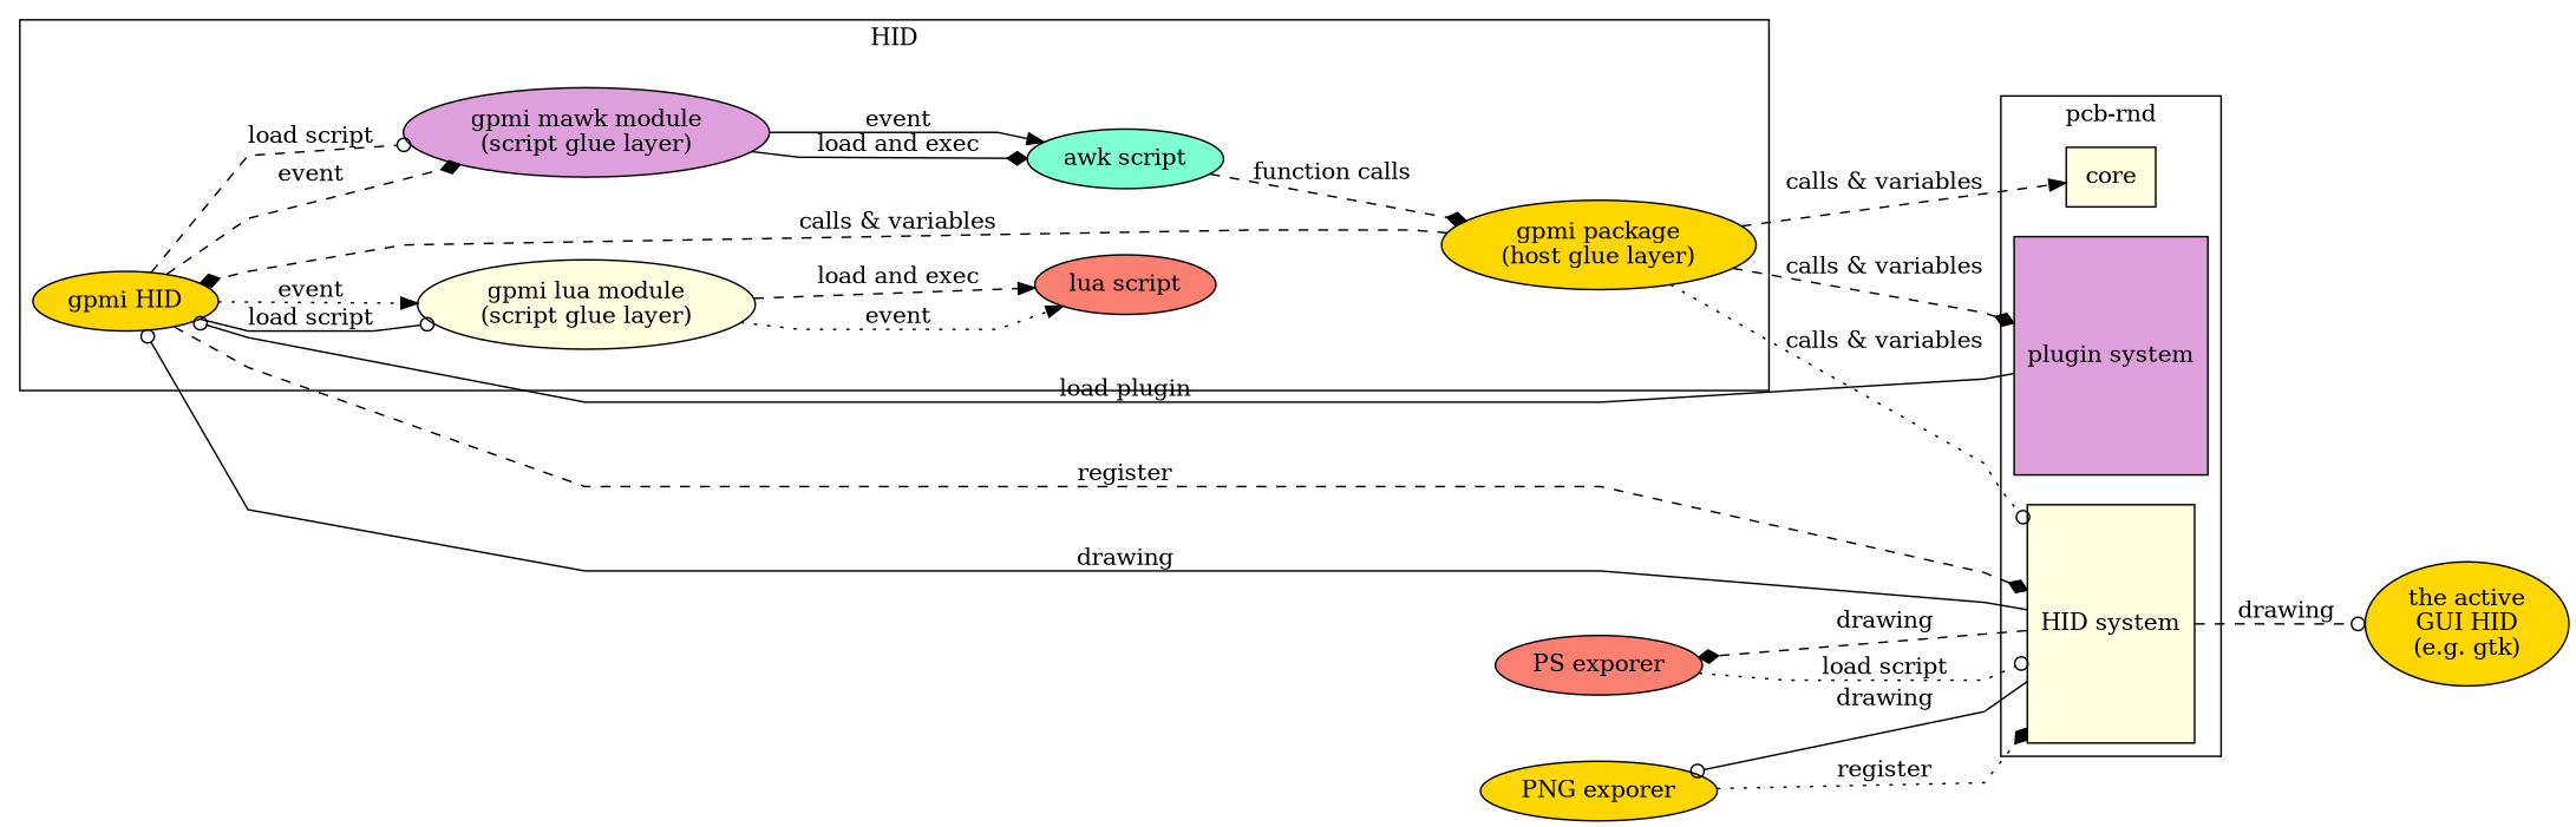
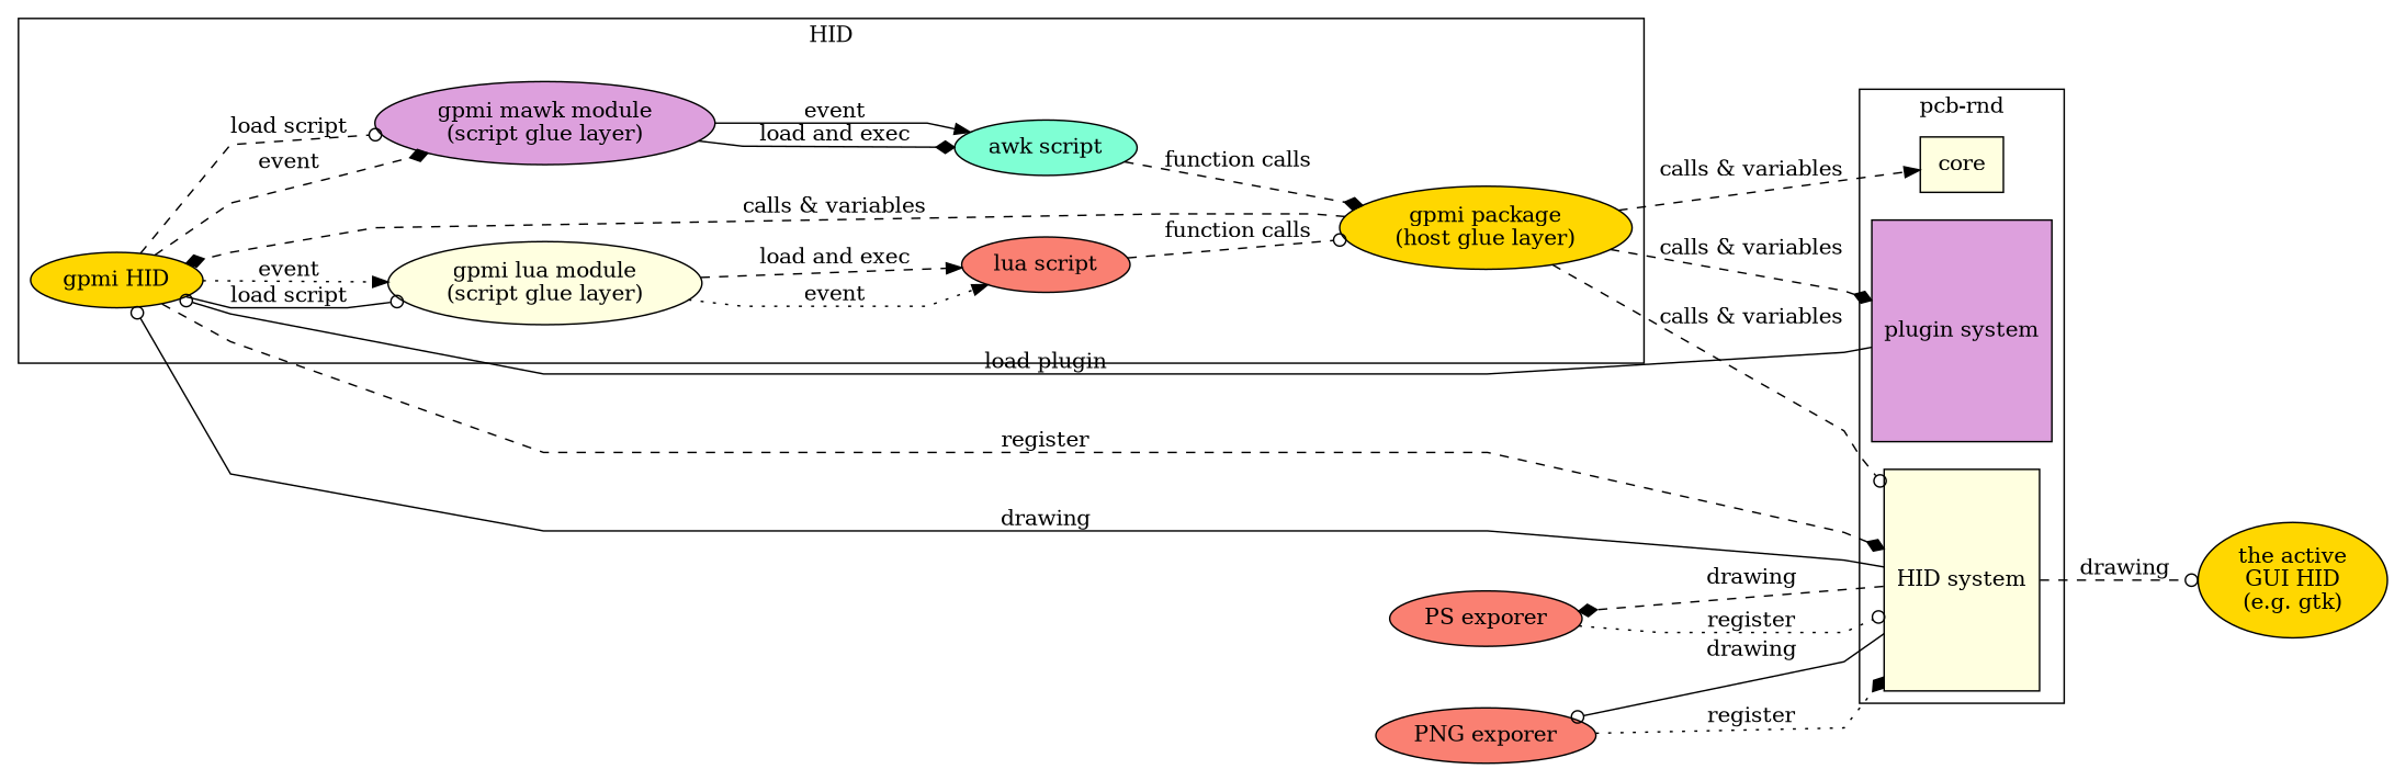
  digraph {
    rankdir=LR
    splines=polyline
    node [fillcolor=gold style=filled]
    edge [arrowhead=odot style=dashed]
    n1 [fillcolor=lightyellow label=core shape=box]
    n2 [fillcolor=lightyellow height=2 label="HID system" shape=box]
    n3 [fillcolor=plum height=2 label="plugin system" shape=box]
    n4 [label="gpmi HID"]
    n5 [label="gpmi package\n(host glue layer)"]
    n6 [fillcolor=lightyellow label="gpmi lua module\n(script glue layer)"]
    n7 [fillcolor=salmon label="lua script"]
    n8 [fillcolor=plum label="gpmi mawk module\n(script glue layer)"]
    n9 [fillcolor=aquamarine label="awk script"]
    n10 [label="the active\nGUI HID\n(e.g. gtk)"]
    n11 [fillcolor=salmon label="PS exporer"]
-   n12 [label="PNG exporer"]
+   n12 [fillcolor=salmon label="PNG exporer"]
    subgraph cluster_1 {
      label="pcb-rnd"
      n1
      n2
      n3
    }
    subgraph cluster_2 {
      label=HID
      n4
      n5
      n6
      n7
      n8
      n9
    }
    n2 -> n4 [label=drawing style=solid]
    n2 -> n10 [label=drawing]
    n2 -> n11 [arrowhead=diamond label=drawing]
    n2 -> n12 [label=drawing style=solid]
    n3 -> n4 [label="load plugin" style=solid]
    n4 -> n2 [arrowhead=diamond label=register]
    n4 -> n6 [label="load script" style=solid]
    n4 -> n6 [arrowhead=normal label=event style=dotted]
    n4 -> n8 [label="load script"]
    n4 -> n8 [arrowhead=diamond label=event]
    n5 -> n1 [arrowhead=normal label="calls & variables"]
-   n5 -> n2 [label="calls & variables" style=dotted]
+   n5 -> n2 [label="calls & variables"]
    n5 -> n3 [arrowhead=diamond label="calls & variables"]
    n5 -> n4 [arrowhead=diamond label="calls & variables"]
    n6 -> n7 [arrowhead=normal label="load and exec"]
    n6 -> n7 [arrowhead=normal label=event style=dotted]
+   n7 -> n5 [label="function calls"]
    n8 -> n9 [arrowhead=diamond label="load and exec" style=solid]
    n8 -> n9 [arrowhead=normal label=event style=solid]
    n9 -> n5 [arrowhead=diamond label="function calls"]
-   n11 -> n2 [label="load script" style=dotted]
+   n11 -> n2 [label=register style=dotted]
    n12 -> n2 [arrowhead=diamond label=register style=dotted]
  }
